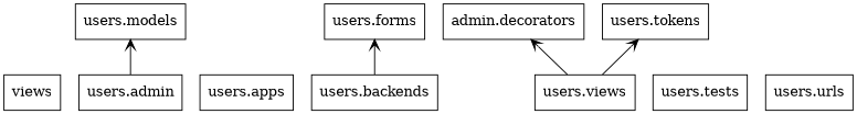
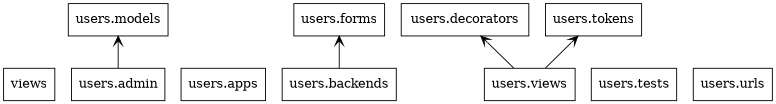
  digraph {
    rankdir=BT
    node [color=black shape=box style=solid]
    edge [arrowhead=open arrowtail=none]
    n1 [label=views]
    n2 [label="users.admin"]
    n3 [label="users.models"]
    n4 [label="users.apps"]
    n5 [label="users.backends"]
    n6 [label="users.forms"]
-   n7 [label="admin.decorators"]
+   n7 [label="users.decorators"]
    n8 [label="users.tests"]
    n9 [label="users.tokens"]
    n10 [label="users.urls"]
    n11 [label="users.views"]
    n2 -> n3
    n5 -> n6
    n11 -> n7
    n11 -> n9
  }
